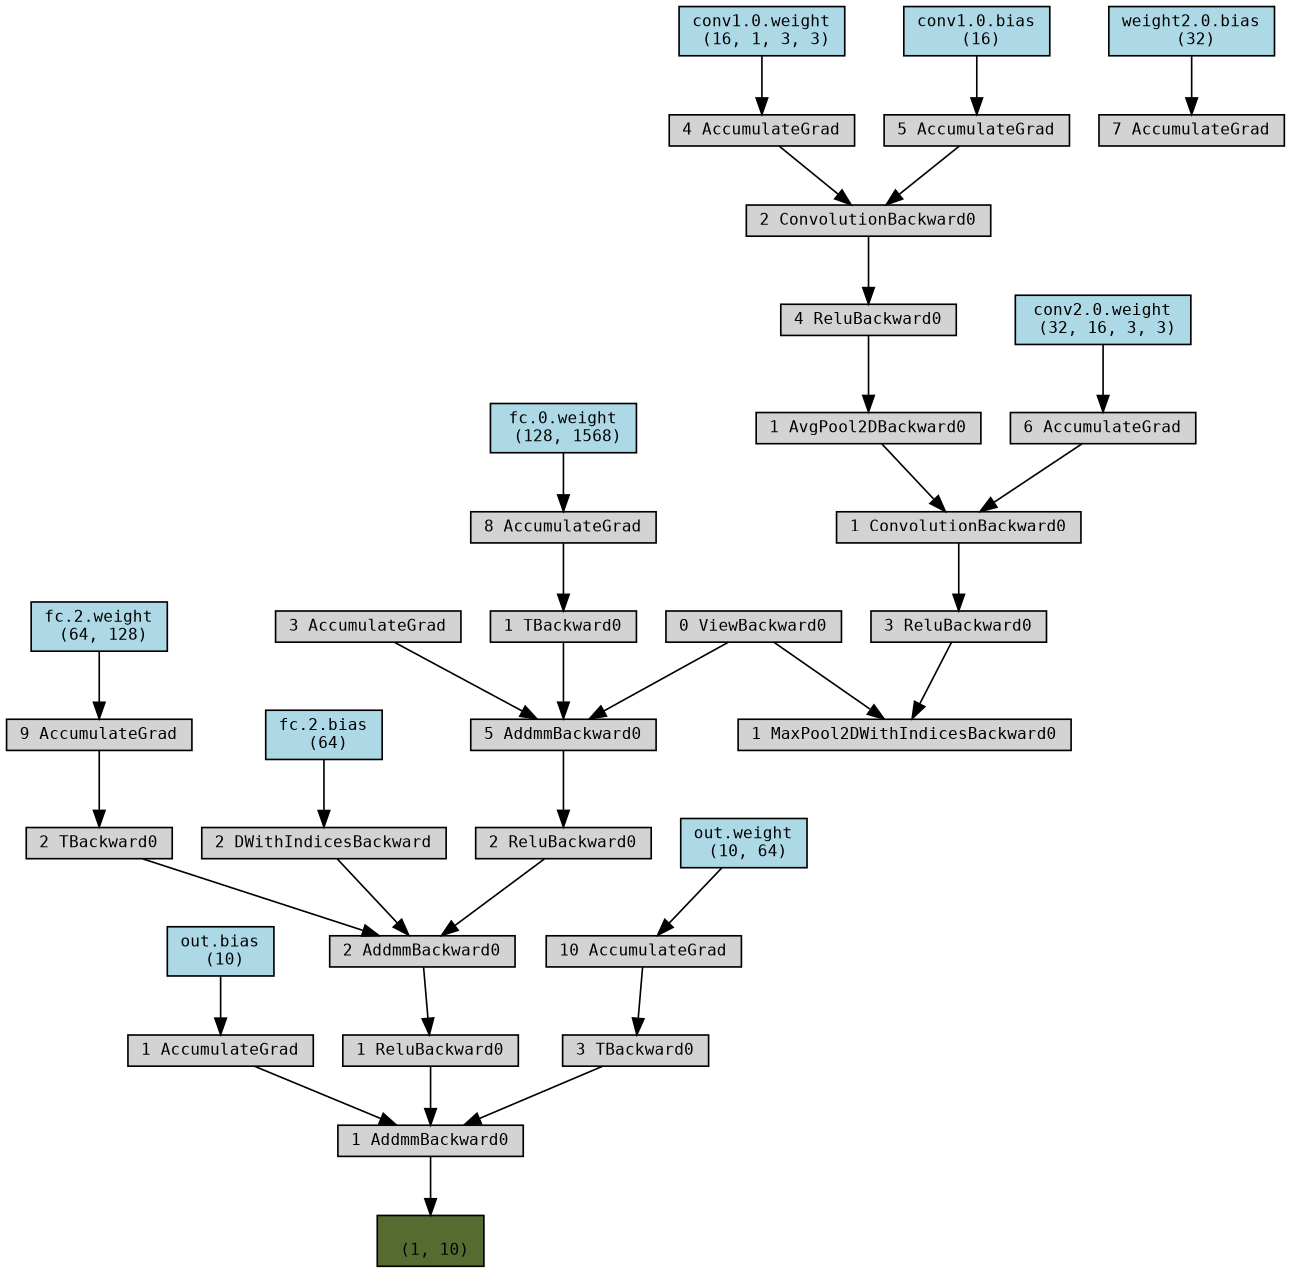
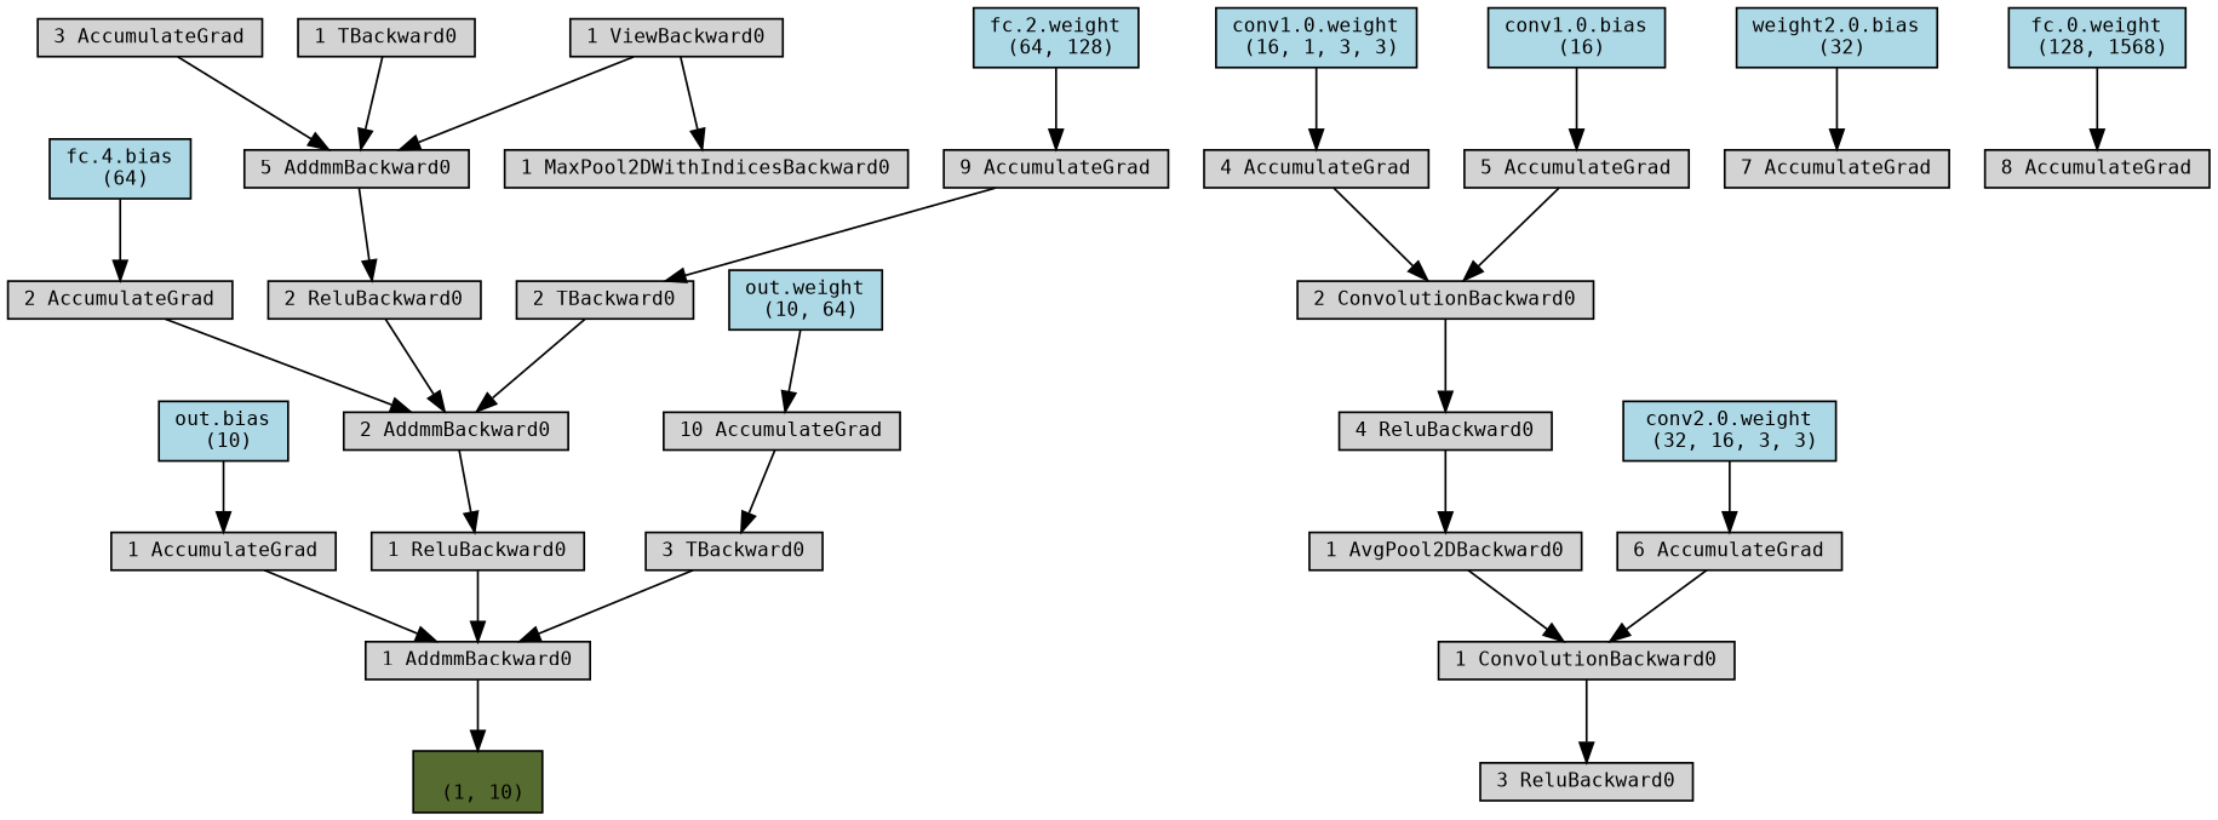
  digraph {
    node [align=left fontname=monospace fontsize=10 ranksep=0.1 shape=box style=filled]
    n1 [fillcolor=darkolivegreen height=0.2 label="\n (1, 10)"]
    n2 [height=0.2 label="1 AddmmBackward0"]
    n3 [height=0.2 label="1 AccumulateGrad"]
    n4 [fillcolor=lightblue height=0.2 label="out.bias\n (10)"]
    n5 [height=0.2 label="1 ReluBackward0"]
    n6 [height=0.2 label="2 AddmmBackward0"]
-   n7 [height=0.2 label="2 DWithIndicesBackward"]
-   n8 [fillcolor=lightblue height=0.2 label="fc.2.bias\n (64)"]
+   n7 [height=0.2 label="2 AccumulateGrad"]
+   n8 [fillcolor=lightblue height=0.2 label="fc.4.bias\n (64)"]
    n9 [height=0.2 label="2 ReluBackward0"]
    n10 [height=0.2 label="5 AddmmBackward0"]
    n11 [height=0.2 label="3 AccumulateGrad"]
-   n12 [height=0.2 label="0 ViewBackward0"]
+   n12 [height=0.2 label="1 ViewBackward0"]
    n13 [height=0.2 label="1 MaxPool2DWithIndicesBackward0"]
    n14 [height=0.2 label="3 ReluBackward0"]
    n15 [height=0.2 label="1 ConvolutionBackward0"]
    n16 [height=0.2 label="1 AvgPool2DBackward0"]
    n17 [height=0.2 label="4 ReluBackward0"]
    n18 [height=0.2 label="2 ConvolutionBackward0"]
    n19 [height=0.2 label="4 AccumulateGrad"]
    n20 [fillcolor=lightblue height=0.2 label="conv1.0.weight\n (16, 1, 3, 3)"]
    n21 [height=0.2 label="5 AccumulateGrad"]
    n22 [fillcolor=lightblue height=0.2 label="conv1.0.bias\n (16)"]
    n23 [height=0.2 label="6 AccumulateGrad"]
    n24 [fillcolor=lightblue height=0.2 label="conv2.0.weight\n (32, 16, 3, 3)"]
    n25 [height=0.2 label="7 AccumulateGrad"]
    n26 [fillcolor=lightblue height=0.2 label="weight2.0.bias\n (32)"]
    n27 [height=0.2 label="1 TBackward0"]
    n28 [height=0.2 label="8 AccumulateGrad"]
    n29 [fillcolor=lightblue height=0.2 label="fc.0.weight\n (128, 1568)"]
    n30 [height=0.2 label="2 TBackward0"]
    n31 [height=0.2 label="9 AccumulateGrad"]
    n32 [fillcolor=lightblue height=0.2 label="fc.2.weight\n (64, 128)"]
    n33 [height=0.2 label="3 TBackward0"]
    n34 [height=0.2 label="10 AccumulateGrad"]
    n35 [fillcolor=lightblue height=0.2 label="out.weight\n (10, 64)"]
    n2 -> n1
    n3 -> n2
    n4 -> n3
    n5 -> n2
    n6 -> n5
    n7 -> n6
    n8 -> n7
    n9 -> n6
    n10 -> n9
    n11 -> n10
    n12 -> n10
    n12 -> n13
-   n14 -> n13
    n15 -> n14
    n16 -> n15
    n17 -> n16
    n18 -> n17
    n19 -> n18
    n20 -> n19
    n21 -> n18
    n22 -> n21
    n23 -> n15
    n24 -> n23
    n26 -> n25
    n27 -> n10
-   n28 -> n27
    n29 -> n28
    n30 -> n6
    n31 -> n30
    n32 -> n31
    n33 -> n2
    n34 -> n33
    n35 -> n34
  }
